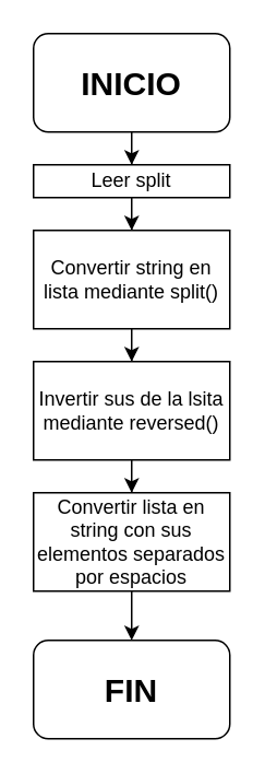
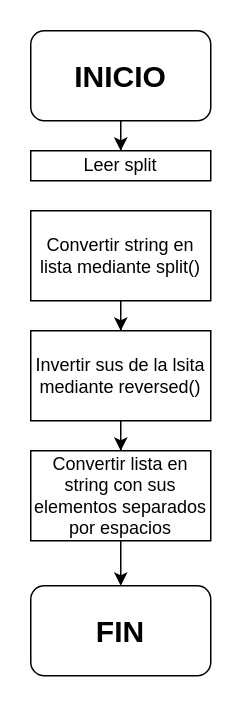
  <mxCell id="0" />
  <mxCell id="1" parent="0" />
  <mxCell id="2" style="edgeStyle=orthogonalEdgeStyle;rounded=0;orthogonalLoop=1;jettySize=auto;html=1;entryX=0.5;entryY=0;entryDx=0;entryDy=0;" edge="1" parent="1" source="3" target="6"><mxGeometry relative="1" as="geometry" /></mxCell>
  <mxCell id="3" value="&lt;b&gt;&lt;font style=&quot;font-size: 20px&quot;&gt;INICIO&lt;/font&gt;&lt;/b&gt;" style="rounded=1;whiteSpace=wrap;html=1;" vertex="1" parent="1"><mxGeometry x="20" y="20" width="120" height="60" as="geometry" /></mxCell>
  <mxCell id="4" value="&lt;b&gt;&lt;font style=&quot;font-size: 20px&quot;&gt;FIN&lt;/font&gt;&lt;/b&gt;" style="rounded=1;whiteSpace=wrap;html=1;" vertex="1" parent="1"><mxGeometry x="20" y="390" width="120" height="60" as="geometry" /></mxCell>
- <mxCell id="5" style="edgeStyle=orthogonalEdgeStyle;rounded=0;orthogonalLoop=1;jettySize=auto;html=1;entryX=0.5;entryY=0;entryDx=0;entryDy=0;" edge="1" parent="1" source="6" target="8"><mxGeometry relative="1" as="geometry" /></mxCell>
  <mxCell id="6" value="Leer split" style="rounded=0;whiteSpace=wrap;html=1;" vertex="1" parent="1"><mxGeometry x="20" y="100" width="120" height="20" as="geometry" /></mxCell>
  <mxCell id="7" style="edgeStyle=orthogonalEdgeStyle;rounded=0;orthogonalLoop=1;jettySize=auto;html=1;entryX=0.5;entryY=0;entryDx=0;entryDy=0;" edge="1" parent="1" source="8" target="10"><mxGeometry relative="1" as="geometry" /></mxCell>
  <mxCell id="8" value="Convertir string en lista mediante split()" style="rounded=0;whiteSpace=wrap;html=1;" vertex="1" parent="1"><mxGeometry x="20" y="140" width="120" height="60" as="geometry" /></mxCell>
  <mxCell id="9" style="edgeStyle=orthogonalEdgeStyle;rounded=0;orthogonalLoop=1;jettySize=auto;html=1;entryX=0.5;entryY=0;entryDx=0;entryDy=0;" edge="1" parent="1" source="10" target="12"><mxGeometry relative="1" as="geometry" /></mxCell>
  <mxCell id="10" value="Invertir sus de la lsita mediante reversed()" style="rounded=0;whiteSpace=wrap;html=1;" vertex="1" parent="1"><mxGeometry x="20" y="220" width="120" height="60" as="geometry" /></mxCell>
  <mxCell id="11" style="edgeStyle=orthogonalEdgeStyle;rounded=0;orthogonalLoop=1;jettySize=auto;html=1;entryX=0.5;entryY=0;entryDx=0;entryDy=0;" edge="1" parent="1" source="12" target="4"><mxGeometry relative="1" as="geometry" /></mxCell>
  <mxCell id="12" value="Convertir lista en string con sus elementos separados por espacios" style="rounded=0;whiteSpace=wrap;html=1;" vertex="1" parent="1"><mxGeometry x="20" y="300" width="120" height="60" as="geometry" /></mxCell>
